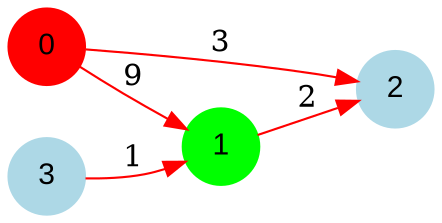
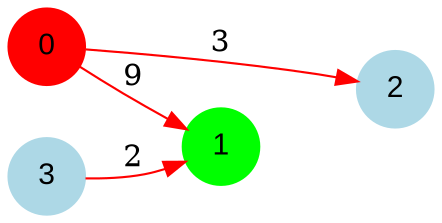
  digraph {
    rankdir=LR
    node [color=lightblue fontname=Arial shape=circle style=filled]
    edge [color=red]
    0 [color=red]
    1 [color=green]
    2
    3
    0 -> 1 [label=9]
    0 -> 2 [label=3]
-   1 -> 2 [label=2]
-   3 -> 1 [label=1]
+   3 -> 1 [label=2]
  }
